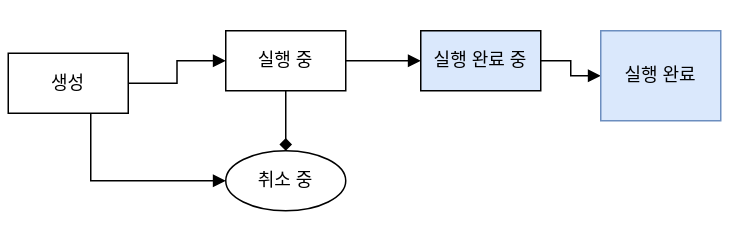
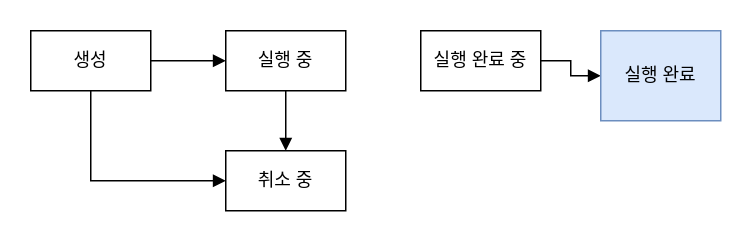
  <mxCell id="0" />
  <mxCell id="1" parent="0" />
  <mxCell id="2" style="edgeStyle=orthogonalEdgeStyle;rounded=0;orthogonalLoop=1;jettySize=auto;html=1;entryX=0;entryY=0.5;entryDx=0;entryDy=0;endArrow=block;endFill=1;" edge="1" parent="1" source="3" target="10"><mxGeometry relative="1" as="geometry" /></mxCell>
- <mxCell id="3" value="실행 완료 중" style="rounded=0;whiteSpace=wrap;html=1;fillColor=#dae8fc;" vertex="1" parent="1"><mxGeometry x="280" y="20" width="80" height="40" as="geometry" /></mxCell>
+ <mxCell id="3" value="실행 완료 중" style="rounded=0;whiteSpace=wrap;html=1;" vertex="1" parent="1"><mxGeometry x="280" y="20" width="80" height="40" as="geometry" /></mxCell>
  <mxCell id="4" style="edgeStyle=orthogonalEdgeStyle;rounded=0;orthogonalLoop=1;jettySize=auto;html=1;entryX=0;entryY=0.5;entryDx=0;entryDy=0;endArrow=block;endFill=1;" edge="1" parent="1" source="6" target="9"><mxGeometry relative="1" as="geometry" /></mxCell>
  <mxCell id="5" style="edgeStyle=orthogonalEdgeStyle;rounded=0;orthogonalLoop=1;jettySize=auto;html=1;entryX=0;entryY=0.5;entryDx=0;entryDy=0;endArrow=block;endFill=1;" edge="1" parent="1" source="6" target="11"><mxGeometry relative="1" as="geometry"><Array as="points"><mxPoint x="60" y="120" /></Array></mxGeometry></mxCell>
- <mxCell id="6" value="생성" style="rounded=0;whiteSpace=wrap;html=1;" vertex="1" parent="1"><mxGeometry x="5" y="35" width="80" height="40" as="geometry" /></mxCell>
- <mxCell id="7" style="edgeStyle=orthogonalEdgeStyle;rounded=0;orthogonalLoop=1;jettySize=auto;html=1;entryX=0;entryY=0.5;entryDx=0;entryDy=0;endArrow=block;endFill=1;" edge="1" parent="1" source="9" target="3"><mxGeometry relative="1" as="geometry" /></mxCell>
- <mxCell id="8" style="edgeStyle=orthogonalEdgeStyle;rounded=0;orthogonalLoop=1;jettySize=auto;html=1;entryX=0.5;entryY=0;entryDx=0;entryDy=0;endArrow=diamond;endFill=1;" edge="1" parent="1" source="9" target="11"><mxGeometry relative="1" as="geometry" /></mxCell>
+ <mxCell id="6" value="생성" style="rounded=0;whiteSpace=wrap;html=1;" vertex="1" parent="1"><mxGeometry x="20" y="20" width="80" height="40" as="geometry" /></mxCell>
+ <mxCell id="8" style="edgeStyle=orthogonalEdgeStyle;rounded=0;orthogonalLoop=1;jettySize=auto;html=1;entryX=0.5;entryY=0;entryDx=0;entryDy=0;endArrow=block;endFill=1;" edge="1" parent="1" source="9" target="11"><mxGeometry relative="1" as="geometry" /></mxCell>
  <mxCell id="9" value="실행 중" style="rounded=0;whiteSpace=wrap;html=1;" vertex="1" parent="1"><mxGeometry x="150" y="20" width="80" height="40" as="geometry" /></mxCell>
  <mxCell id="10" value="실행 완료" style="rounded=0;whiteSpace=wrap;html=1;fillColor=#dae8fc;strokeColor=#6c8ebf;" vertex="1" parent="1"><mxGeometry x="400" y="20" width="80" height="60" as="geometry" /></mxCell>
- <mxCell id="11" value="취소 중" style="ellipse;whiteSpace=wrap;html=1;" vertex="1" parent="1"><mxGeometry x="150" y="100" width="80" height="40" as="geometry" /></mxCell>
+ <mxCell id="11" value="취소 중" style="rounded=0;whiteSpace=wrap;html=1;" vertex="1" parent="1"><mxGeometry x="150" y="100" width="80" height="40" as="geometry" /></mxCell>
